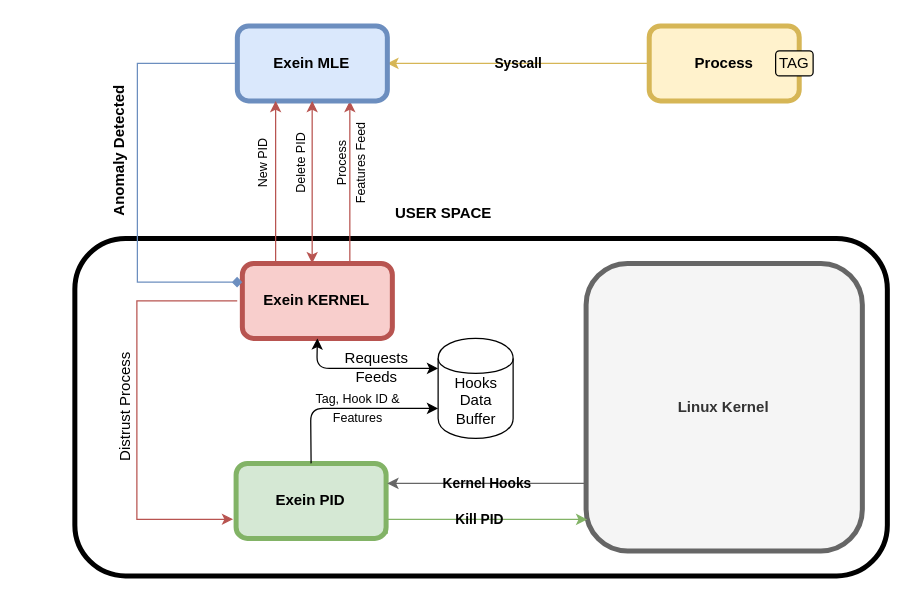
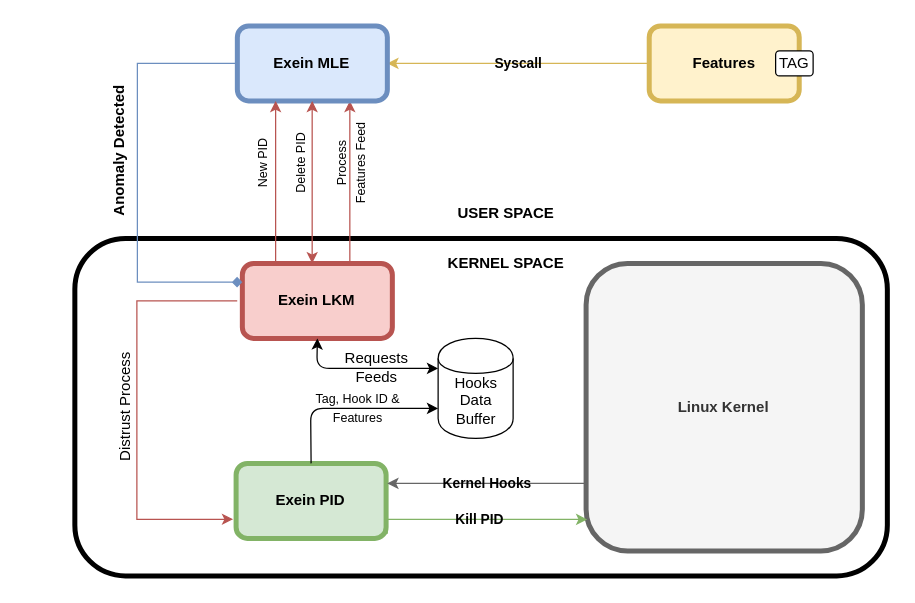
  <mxCell id="0" />
  <mxCell id="1" parent="0" />
  <mxCell id="2" value="" style="rounded=1;whiteSpace=wrap;html=1;strokeWidth=4;fontStyle=1" parent="1" vertex="1"><mxGeometry x="59.38" y="190" width="650" height="270" as="geometry" /></mxCell>
  <mxCell id="3" value="Exein PID" style="rounded=1;whiteSpace=wrap;html=1;strokeWidth=4;fillColor=#d5e8d4;strokeColor=#82b366;fontStyle=1" parent="1" vertex="1"><mxGeometry x="188.38" y="370" width="120" height="60" as="geometry" /></mxCell>
  <mxCell id="4" value="&lt;div&gt;&lt;br&gt;&lt;/div&gt;&lt;div&gt;&lt;br&gt;&lt;/div&gt;" style="edgeStyle=orthogonalEdgeStyle;rounded=0;orthogonalLoop=1;jettySize=auto;html=1;entryX=0.75;entryY=1;entryDx=0;entryDy=0;fillColor=#f8cecc;strokeColor=#b85450;fontStyle=1;labelBackgroundColor=none;exitX=0.75;exitY=0;exitDx=0;exitDy=0;" parent="1" edge="1"><mxGeometry x="0.231" y="-101" relative="1" as="geometry"><mxPoint x="279.37" y="210" as="sourcePoint" /><mxPoint x="279.37" y="80" as="targetPoint" /><mxPoint as="offset" /></mxGeometry></mxCell>
  <mxCell id="5" value="" style="edgeStyle=orthogonalEdgeStyle;rounded=0;orthogonalLoop=1;jettySize=auto;html=1;startArrow=none;startFill=0;endArrow=classic;endFill=1;exitX=0;exitY=0.5;exitDx=0;exitDy=0;entryX=-0.02;entryY=0.745;entryDx=0;entryDy=0;fillColor=#f8cecc;strokeColor=#b85450;fontStyle=1;labelBackgroundColor=none;entryPerimeter=0;" parent="1" edge="1" target="3"><mxGeometry x="-0.045" relative="1" as="geometry"><mxPoint x="189.285" y="240" as="sourcePoint" /><mxPoint x="189.285" y="415.238" as="targetPoint" /><Array as="points"><mxPoint x="109" y="240" /><mxPoint x="109" y="415" /></Array><mxPoint as="offset" /></mxGeometry></mxCell>
- <mxCell id="6" value="Exein KERNEL" style="rounded=1;whiteSpace=wrap;html=1;strokeWidth=4;fillColor=#f8cecc;strokeColor=#b85450;fontStyle=1" parent="1" vertex="1"><mxGeometry x="193.38" y="210" width="120" height="60" as="geometry" /></mxCell>
+ <mxCell id="6" value="Exein LKM" style="rounded=1;whiteSpace=wrap;html=1;strokeWidth=4;fillColor=#f8cecc;strokeColor=#b85450;fontStyle=1" parent="1" vertex="1"><mxGeometry x="193.38" y="210" width="120" height="60" as="geometry" /></mxCell>
  <mxCell id="7" value="Kernel Hooks" style="edgeStyle=orthogonalEdgeStyle;rounded=0;orthogonalLoop=1;jettySize=auto;html=1;entryX=1;entryY=0.5;entryDx=0;entryDy=0;fillColor=#f5f5f5;strokeColor=#666666;fontStyle=1;labelBackgroundColor=none;" parent="1" edge="1"><mxGeometry relative="1" as="geometry"><mxPoint x="469.38" y="386" as="sourcePoint" /><mxPoint x="309.38" y="386" as="targetPoint" /><Array as="points"><mxPoint x="429.38" y="386" /><mxPoint x="429.38" y="386" /></Array></mxGeometry></mxCell>
  <mxCell id="8" value="Linux Kernel" style="rounded=1;whiteSpace=wrap;html=1;strokeWidth=4;fillColor=#f5f5f5;strokeColor=#666666;fontColor=#333333;fontStyle=1" parent="1" vertex="1"><mxGeometry x="468.38" y="210" width="221" height="230" as="geometry" /></mxCell>
  <mxCell id="9" value="Syscall" style="edgeStyle=orthogonalEdgeStyle;rounded=0;orthogonalLoop=1;jettySize=auto;html=1;fillColor=#fff2cc;strokeColor=#d6b656;fontStyle=1;labelBackgroundColor=none;" parent="1" source="10" target="13" edge="1"><mxGeometry relative="1" as="geometry" /></mxCell>
- <mxCell id="10" value="Process" style="rounded=1;whiteSpace=wrap;html=1;strokeWidth=4;fillColor=#fff2cc;strokeColor=#d6b656;fontStyle=1;align=center;" parent="1" vertex="1"><mxGeometry x="518.88" y="20" width="120" height="60" as="geometry" /></mxCell>
+ <mxCell id="10" value="Features" style="rounded=1;whiteSpace=wrap;html=1;strokeWidth=4;fillColor=#fff2cc;strokeColor=#d6b656;fontStyle=1;align=center;" parent="1" vertex="1"><mxGeometry x="518.88" y="20" width="120" height="60" as="geometry" /></mxCell>
  <mxCell id="11" value="Kill PID" style="edgeStyle=orthogonalEdgeStyle;rounded=0;orthogonalLoop=1;jettySize=auto;html=1;entryX=1;entryY=0.75;entryDx=0;entryDy=0;startArrow=classic;startFill=1;endArrow=none;endFill=0;exitX=0.005;exitY=0.894;exitDx=0;exitDy=0;exitPerimeter=0;fillColor=#d5e8d4;strokeColor=#82b366;fontStyle=1;labelBackgroundColor=none;" parent="1" edge="1"><mxGeometry relative="1" as="geometry"><mxPoint x="469.285" y="414.81" as="sourcePoint" /><mxPoint x="309.285" y="426.238" as="targetPoint" /><Array as="points"><mxPoint x="309.38" y="415" /></Array></mxGeometry></mxCell>
  <mxCell id="12" value="" style="edgeStyle=orthogonalEdgeStyle;rounded=0;orthogonalLoop=1;jettySize=auto;html=1;entryX=0;entryY=0.25;entryDx=0;entryDy=0;startArrow=none;startFill=0;endArrow=diamond;endFill=1;exitX=0;exitY=0.5;exitDx=0;exitDy=0;fillColor=#dae8fc;strokeColor=#6c8ebf;fontStyle=1;labelBackgroundColor=none;" parent="1" source="13" target="6" edge="1"><mxGeometry relative="1" as="geometry"><Array as="points"><mxPoint x="109.38" y="50" /><mxPoint x="109.38" y="225" /></Array></mxGeometry></mxCell>
  <mxCell id="13" value="Exein MLE" style="rounded=1;whiteSpace=wrap;html=1;strokeWidth=4;fillColor=#dae8fc;strokeColor=#6c8ebf;fontStyle=1" parent="1" vertex="1"><mxGeometry x="189.38" y="20" width="120" height="60" as="geometry" /></mxCell>
- <mxCell id="15" value="USER SPACE" style="text;html=1;strokeColor=none;fillColor=none;align=center;verticalAlign=middle;whiteSpace=wrap;rounded=0;fontStyle=1;labelBackgroundColor=none;" parent="1" vertex="1"><mxGeometry x="301.67" y="160" width="105" height="20" as="geometry" /></mxCell>
- <mxCell id="16" value="TAG" style="rounded=1;whiteSpace=wrap;html=1;strokeWidth=1;fillColor=#fff2cc;" parent="1" vertex="1"><mxGeometry x="620" y="40" width="30" height="20" as="geometry" /></mxCell>
+ <mxCell id="14" value="KERNEL SPACE" style="text;html=1;strokeColor=none;fillColor=none;align=center;verticalAlign=middle;whiteSpace=wrap;rounded=0;fontStyle=1;labelBackgroundColor=none;" parent="1" vertex="1"><mxGeometry x="351.67" y="200" width="105" height="20" as="geometry" /></mxCell>
+ <mxCell id="15" value="USER SPACE" style="text;html=1;strokeColor=none;fillColor=none;align=center;verticalAlign=middle;whiteSpace=wrap;rounded=0;fontStyle=1;labelBackgroundColor=none;" parent="1" vertex="1"><mxGeometry x="351.67" y="160" width="105" height="20" as="geometry" /></mxCell>
+ <mxCell id="16" value="TAG" style="rounded=1;whiteSpace=wrap;html=1;strokeWidth=1;" parent="1" vertex="1"><mxGeometry x="620" y="40" width="30" height="20" as="geometry" /></mxCell>
  <mxCell id="17" value="&lt;div&gt;&lt;font style=&quot;font-size: 10px&quot;&gt;Process &lt;br&gt;&lt;/font&gt;&lt;/div&gt;&lt;div&gt;&lt;font style=&quot;font-size: 10px&quot;&gt;Features Feed&lt;/font&gt;&lt;/div&gt;" style="text;html=1;strokeColor=none;fillColor=none;align=center;verticalAlign=middle;whiteSpace=wrap;rounded=0;rotation=-90;" vertex="1" parent="1"><mxGeometry x="240" y="120" width="79.69" height="20" as="geometry" /></mxCell>
  <mxCell id="18" value="&lt;div&gt;&lt;br&gt;&lt;/div&gt;&lt;div&gt;&lt;br&gt;&lt;/div&gt;" style="edgeStyle=orthogonalEdgeStyle;rounded=0;orthogonalLoop=1;jettySize=auto;html=1;entryX=0.5;entryY=1;entryDx=0;entryDy=0;fillColor=#f8cecc;strokeColor=#b85450;fontStyle=1;labelBackgroundColor=none;" edge="1" parent="1"><mxGeometry x="0.231" y="-101" relative="1" as="geometry"><mxPoint x="220" y="210" as="sourcePoint" /><mxPoint x="220" y="80" as="targetPoint" /><mxPoint as="offset" /></mxGeometry></mxCell>
  <mxCell id="19" value="&lt;div&gt;&lt;br&gt;&lt;/div&gt;&lt;div&gt;&lt;br&gt;&lt;/div&gt;" style="edgeStyle=orthogonalEdgeStyle;rounded=0;orthogonalLoop=1;jettySize=auto;html=1;entryX=0.5;entryY=1;entryDx=0;entryDy=0;fillColor=#f8cecc;strokeColor=#b85450;fontStyle=1;labelBackgroundColor=none;startArrow=classic;startFill=1;" edge="1" parent="1"><mxGeometry x="0.231" y="-101" relative="1" as="geometry"><mxPoint x="249.24" y="210" as="sourcePoint" /><mxPoint x="249.24" y="80" as="targetPoint" /><mxPoint as="offset" /></mxGeometry></mxCell>
  <mxCell id="20" value="&lt;font style=&quot;font-size: 10px&quot;&gt;New PID&lt;/font&gt;" style="text;html=1;strokeColor=none;fillColor=none;align=center;verticalAlign=middle;whiteSpace=wrap;rounded=0;rotation=-90;" vertex="1" parent="1"><mxGeometry x="170" y="120" width="79.69" height="20" as="geometry" /></mxCell>
  <mxCell id="21" value="&lt;div&gt;&lt;font style=&quot;font-size: 10px&quot;&gt;Delete PID&lt;/font&gt;&lt;/div&gt;" style="text;html=1;strokeColor=none;fillColor=none;align=center;verticalAlign=middle;whiteSpace=wrap;rounded=0;rotation=-90;" vertex="1" parent="1"><mxGeometry x="200" y="120" width="79.69" height="20" as="geometry" /></mxCell>
  <mxCell id="22" value="&lt;b&gt;Anomaly Detected&lt;/b&gt;" style="text;html=1;strokeColor=none;fillColor=none;align=center;verticalAlign=middle;whiteSpace=wrap;rounded=0;rotation=-90;" vertex="1" parent="1"><mxGeometry x="20" y="110" width="150" height="20" as="geometry" /></mxCell>
  <mxCell id="23" value="Distrust Process" style="text;html=1;strokeColor=none;fillColor=none;align=center;verticalAlign=middle;whiteSpace=wrap;rounded=0;rotation=-90;" vertex="1" parent="1"><mxGeometry x="40" y="315" width="120.72" height="20" as="geometry" /></mxCell>
  <mxCell id="24" value="&lt;div&gt;&lt;font style=&quot;font-size: 10px&quot;&gt;Tag, Hook ID &amp;amp; &lt;br&gt;&lt;/font&gt;&lt;/div&gt;&lt;div&gt;&lt;font style=&quot;font-size: 10px&quot;&gt;Features&lt;/font&gt;&lt;/div&gt;" style="text;html=1;strokeColor=none;fillColor=none;align=center;verticalAlign=middle;whiteSpace=wrap;rounded=0;rotation=0;" vertex="1" parent="1"><mxGeometry x="210" y="315" width="151.62" height="20" as="geometry" /></mxCell>
  <mxCell id="25" value="" style="shape=cylinder;whiteSpace=wrap;html=1;boundedLbl=1;backgroundOutline=1;" vertex="1" parent="1"><mxGeometry x="350" y="270" width="60" height="80" as="geometry" /></mxCell>
  <mxCell id="26" value="" style="endArrow=classic;html=1;exitX=0.5;exitY=0;exitDx=0;exitDy=0;entryX=0;entryY=0.7;entryDx=0;entryDy=0;" edge="1" parent="1" source="3" target="25"><mxGeometry width="50" height="50" relative="1" as="geometry"><mxPoint x="480" y="280" as="sourcePoint" /><mxPoint x="530" y="230" as="targetPoint" /><Array as="points"><mxPoint x="248" y="326" /></Array></mxGeometry></mxCell>
  <mxCell id="27" value="" style="endArrow=classic;html=1;exitX=0;exitY=0.3;exitDx=0;exitDy=0;entryX=0.5;entryY=1;entryDx=0;entryDy=0;startArrow=classic;startFill=1;" edge="1" parent="1" source="25" target="6"><mxGeometry width="50" height="50" relative="1" as="geometry"><mxPoint x="480" y="280" as="sourcePoint" /><mxPoint x="530" y="230" as="targetPoint" /><Array as="points"><mxPoint x="253" y="294" /></Array></mxGeometry></mxCell>
  <mxCell id="28" value="&lt;div&gt;Requests&lt;/div&gt;&lt;div&gt;Feeds&lt;br&gt;&lt;/div&gt;" style="text;html=1;strokeColor=none;fillColor=none;align=center;verticalAlign=middle;whiteSpace=wrap;rounded=0;rotation=0;" vertex="1" parent="1"><mxGeometry x="270" y="283" width="61.93" height="20" as="geometry" /></mxCell>
  <mxCell id="29" value="Hooks&lt;br&gt;&lt;div&gt;Data&lt;/div&gt;&lt;div&gt;Buffer&lt;br&gt;&lt;/div&gt;" style="text;html=1;align=center;verticalAlign=middle;resizable=0;points=[];autosize=1;" vertex="1" parent="1"><mxGeometry x="355" y="295" width="50" height="50" as="geometry" /></mxCell>
